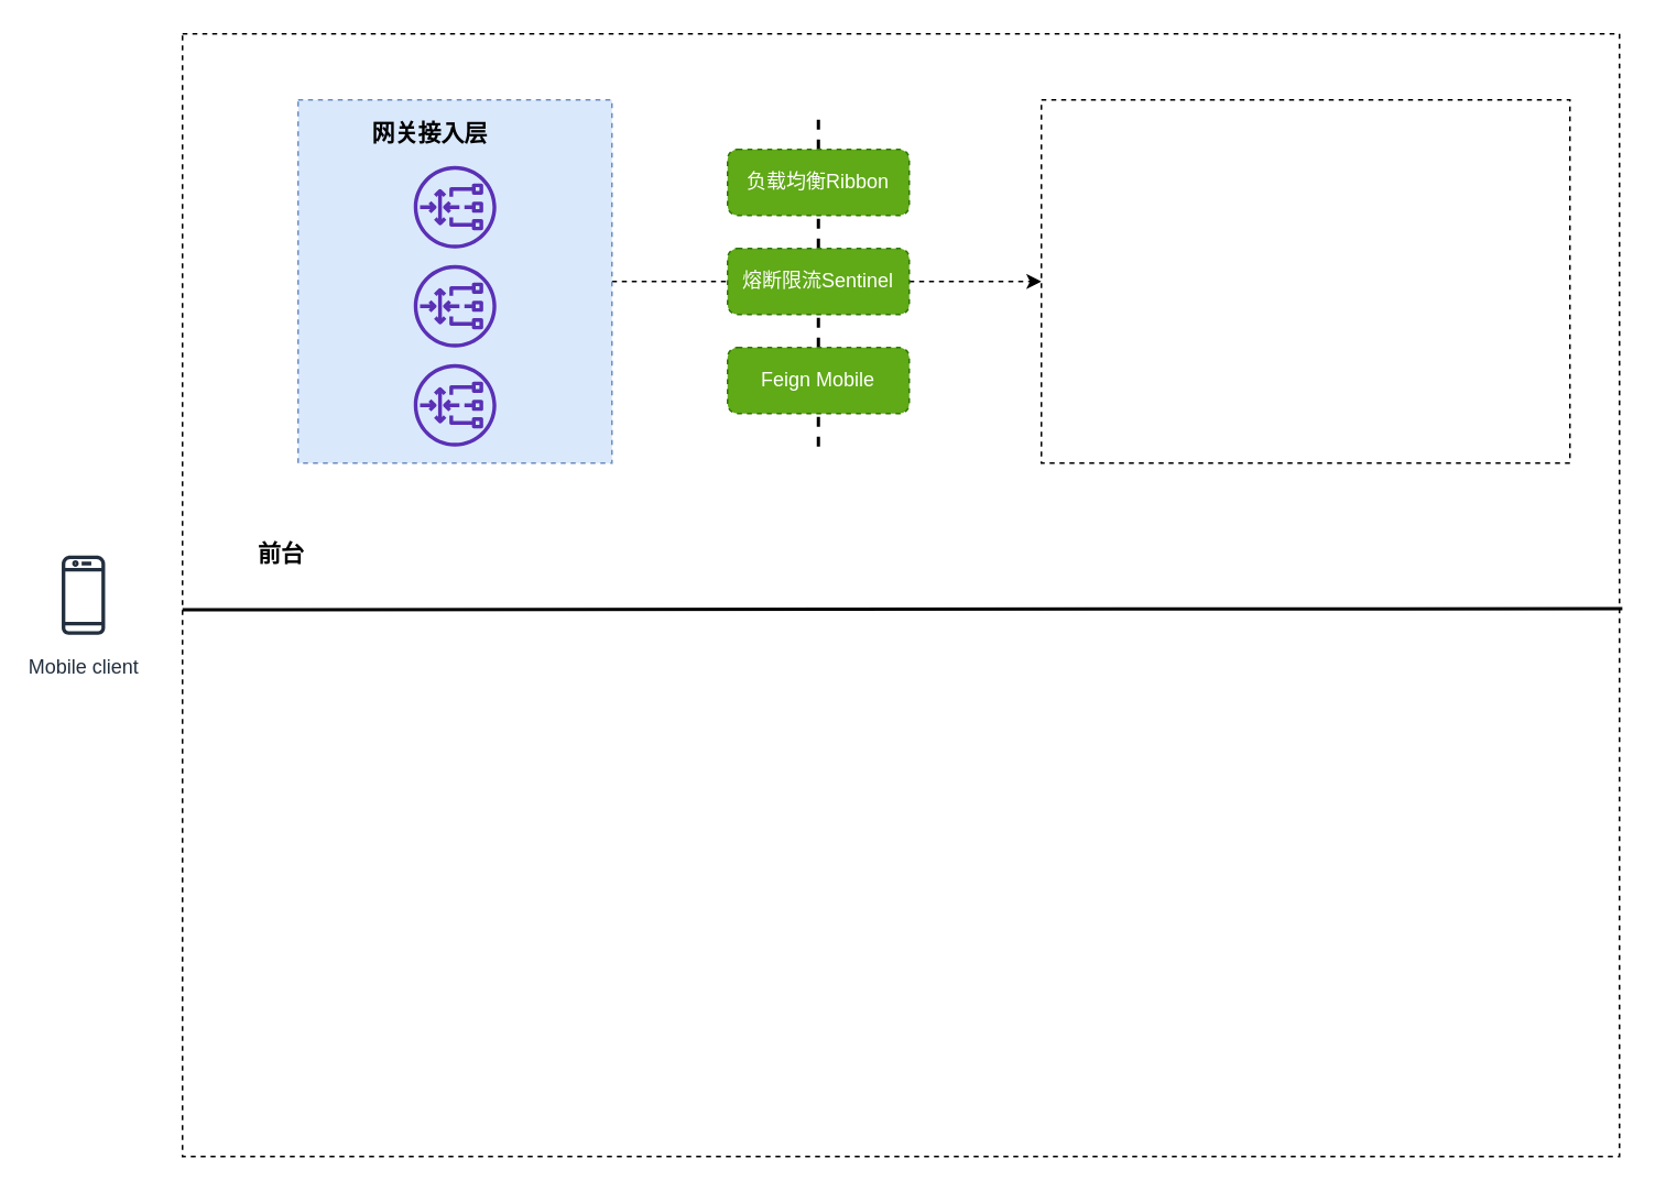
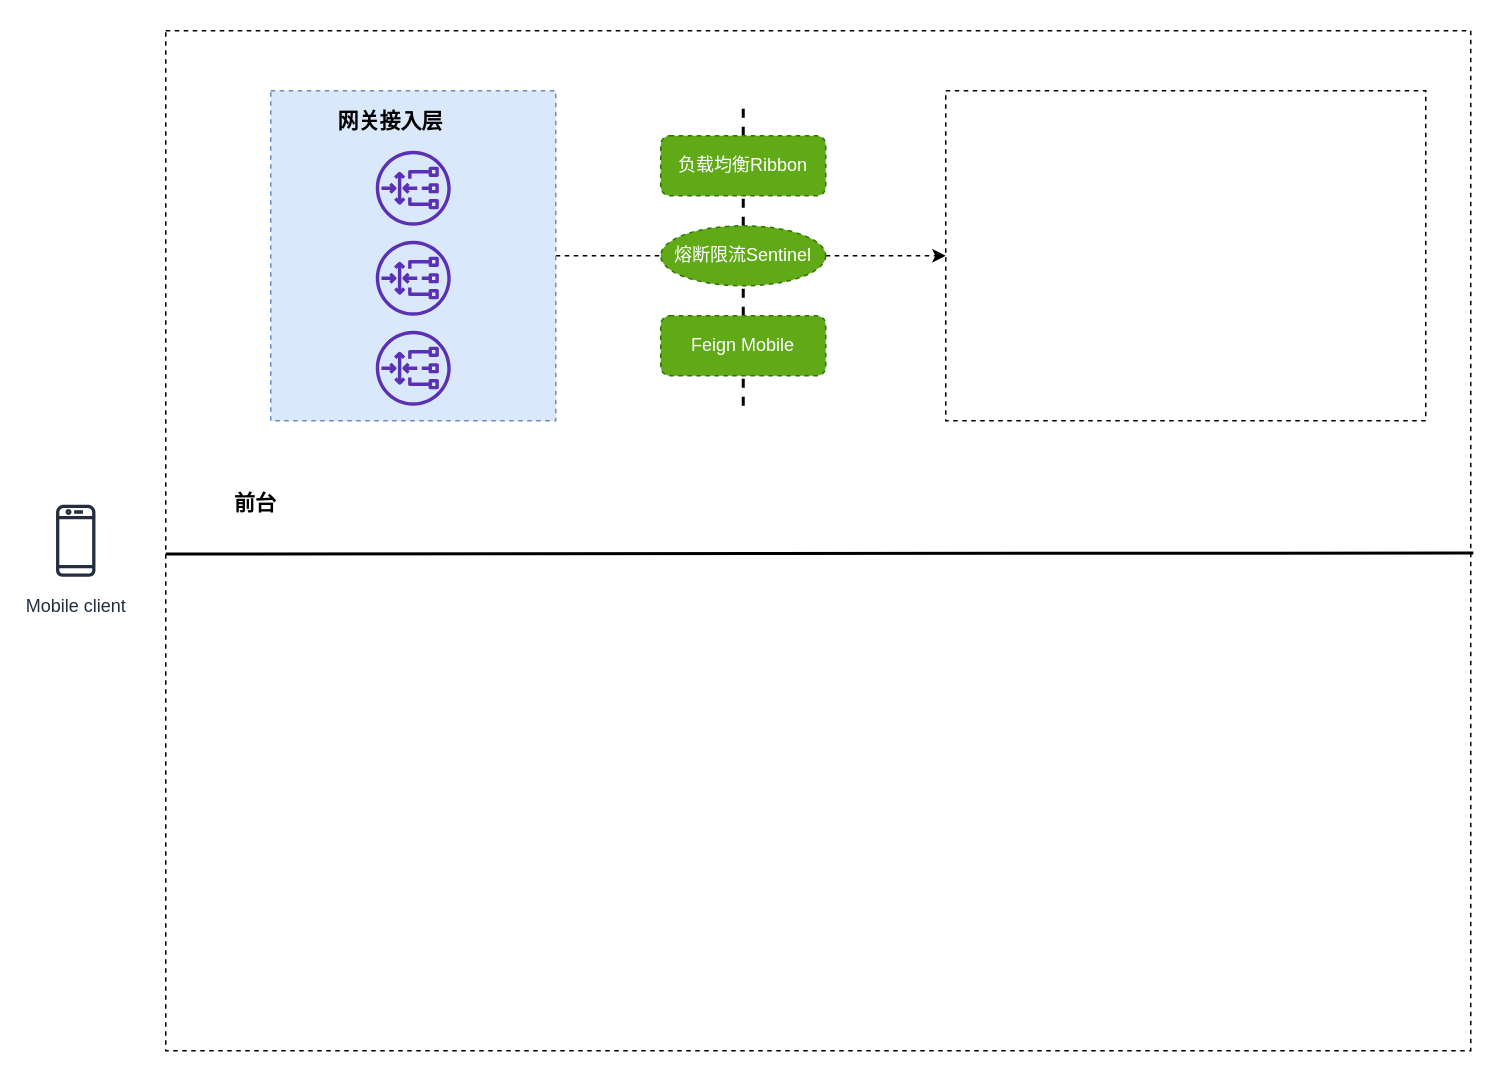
  <mxCell id="0" />
  <mxCell id="1" parent="0" />
  <mxCell id="2" value="" style="endArrow=none;html=1;dashed=1;endFill=0;strokeWidth=2;strokeColor=#0000FF;" edge="1" parent="1"><mxGeometry width="50" height="50" relative="1" as="geometry"><mxPoint x="495" y="270" as="sourcePoint" /><mxPoint x="495" y="60" as="targetPoint" /></mxGeometry></mxCell>
  <mxCell id="3" value="Mobile client" style="outlineConnect=0;fontColor=#232F3E;gradientColor=none;strokeColor=#232F3E;fillColor=#ffffff;dashed=0;verticalLabelPosition=bottom;verticalAlign=top;align=center;html=1;fontSize=12;fontStyle=0;aspect=fixed;shape=mxgraph.aws4.resourceIcon;resIcon=mxgraph.aws4.mobile_client;" vertex="1" parent="1"><mxGeometry x="20" y="330" width="60" height="60" as="geometry" /></mxCell>
  <mxCell id="4" value="" style="rounded=0;whiteSpace=wrap;html=1;dashed=1;" vertex="1" parent="1"><mxGeometry x="110" y="20" width="870" height="680" as="geometry" /></mxCell>
  <mxCell id="5" style="edgeStyle=orthogonalEdgeStyle;rounded=0;orthogonalLoop=1;jettySize=auto;html=1;dashed=1;" edge="1" parent="1" source="6" target="11"><mxGeometry relative="1" as="geometry" /></mxCell>
  <mxCell id="6" value="" style="rounded=0;whiteSpace=wrap;html=1;dashed=1;fillColor=#dae8fc;strokeColor=#6c8ebf;" vertex="1" parent="1"><mxGeometry x="180" y="60" width="190" height="220" as="geometry" /></mxCell>
  <mxCell id="7" value="" style="outlineConnect=0;fontColor=#232F3E;gradientColor=none;fillColor=#5A30B5;strokeColor=none;dashed=0;verticalLabelPosition=bottom;verticalAlign=top;align=center;html=1;fontSize=12;fontStyle=0;aspect=fixed;pointerEvents=1;shape=mxgraph.aws4.gateway_load_balancer;" vertex="1" parent="1"><mxGeometry x="250" y="100" width="50" height="50" as="geometry" /></mxCell>
  <mxCell id="8" value="" style="outlineConnect=0;fontColor=#232F3E;gradientColor=none;fillColor=#5A30B5;strokeColor=none;dashed=0;verticalLabelPosition=bottom;verticalAlign=top;align=center;html=1;fontSize=12;fontStyle=0;aspect=fixed;pointerEvents=1;shape=mxgraph.aws4.gateway_load_balancer;" vertex="1" parent="1"><mxGeometry x="250" y="160" width="50" height="50" as="geometry" /></mxCell>
  <mxCell id="9" value="" style="outlineConnect=0;fontColor=#232F3E;gradientColor=none;fillColor=#5A30B5;strokeColor=none;dashed=0;verticalLabelPosition=bottom;verticalAlign=top;align=center;html=1;fontSize=12;fontStyle=0;aspect=fixed;pointerEvents=1;shape=mxgraph.aws4.gateway_load_balancer;" vertex="1" parent="1"><mxGeometry x="250" y="220" width="50" height="50" as="geometry" /></mxCell>
  <mxCell id="10" value="&lt;font style=&quot;font-size: 14px&quot;&gt;&lt;b&gt;网关接入层&lt;/b&gt;&lt;/font&gt;" style="text;html=1;strokeColor=none;fillColor=none;align=center;verticalAlign=middle;whiteSpace=wrap;rounded=0;dashed=1;" vertex="1" parent="1"><mxGeometry x="185" y="70" width="150" height="20" as="geometry" /></mxCell>
  <mxCell id="11" value="" style="rounded=0;whiteSpace=wrap;html=1;dashed=1;gradientColor=none;" vertex="1" parent="1"><mxGeometry x="630" y="60" width="320" height="220" as="geometry" /></mxCell>
  <mxCell id="12" value="" style="endArrow=none;html=1;strokeColor=#000000;strokeWidth=2;entryX=1.002;entryY=0.512;entryDx=0;entryDy=0;entryPerimeter=0;exitX=0;exitY=0.513;exitDx=0;exitDy=0;exitPerimeter=0;endFill=0;" edge="1" parent="1" source="4" target="4"><mxGeometry width="50" height="50" relative="1" as="geometry"><mxPoint x="130" y="368" as="sourcePoint" /><mxPoint x="420" y="380" as="targetPoint" /></mxGeometry></mxCell>
  <mxCell id="13" value="&lt;font style=&quot;font-size: 14px&quot;&gt;&lt;b&gt;前台&lt;/b&gt;&lt;/font&gt;" style="text;html=1;strokeColor=none;fillColor=none;align=center;verticalAlign=middle;whiteSpace=wrap;rounded=0;dashed=1;" vertex="1" parent="1"><mxGeometry x="120" y="320" width="100" height="30" as="geometry" /></mxCell>
  <mxCell id="14" value="" style="endArrow=none;dashed=1;html=1;strokeColor=#000000;strokeWidth=2;" edge="1" parent="1"><mxGeometry width="50" height="50" relative="1" as="geometry"><mxPoint x="495" y="270" as="sourcePoint" /><mxPoint x="495" y="70" as="targetPoint" /></mxGeometry></mxCell>
  <mxCell id="15" value="负载均衡Ribbon" style="rounded=1;whiteSpace=wrap;html=1;dashed=1;gradientDirection=north;fillColor=#60a917;strokeColor=#2D7600;fontColor=#ffffff;" vertex="1" parent="1"><mxGeometry x="440" y="90" width="110" height="40" as="geometry" /></mxCell>
- <mxCell id="16" value="熔断限流Sentinel" style="rounded=1;whiteSpace=wrap;html=1;dashed=1;gradientDirection=north;fillColor=#60a917;strokeColor=#2D7600;fontColor=#ffffff;" vertex="1" parent="1"><mxGeometry x="440" y="150" width="110" height="40" as="geometry" /></mxCell>
+ <mxCell id="16" value="熔断限流Sentinel" style="ellipse;whiteSpace=wrap;html=1;dashed=1;gradientDirection=north;fillColor=#60a917;strokeColor=#2D7600;fontColor=#ffffff;" vertex="1" parent="1"><mxGeometry x="440" y="150" width="110" height="40" as="geometry" /></mxCell>
  <mxCell id="17" value="Feign Mobile" style="rounded=1;whiteSpace=wrap;html=1;dashed=1;gradientDirection=north;fillColor=#60a917;strokeColor=#2D7600;fontColor=#ffffff;" vertex="1" parent="1"><mxGeometry x="440" y="210" width="110" height="40" as="geometry" /></mxCell>
